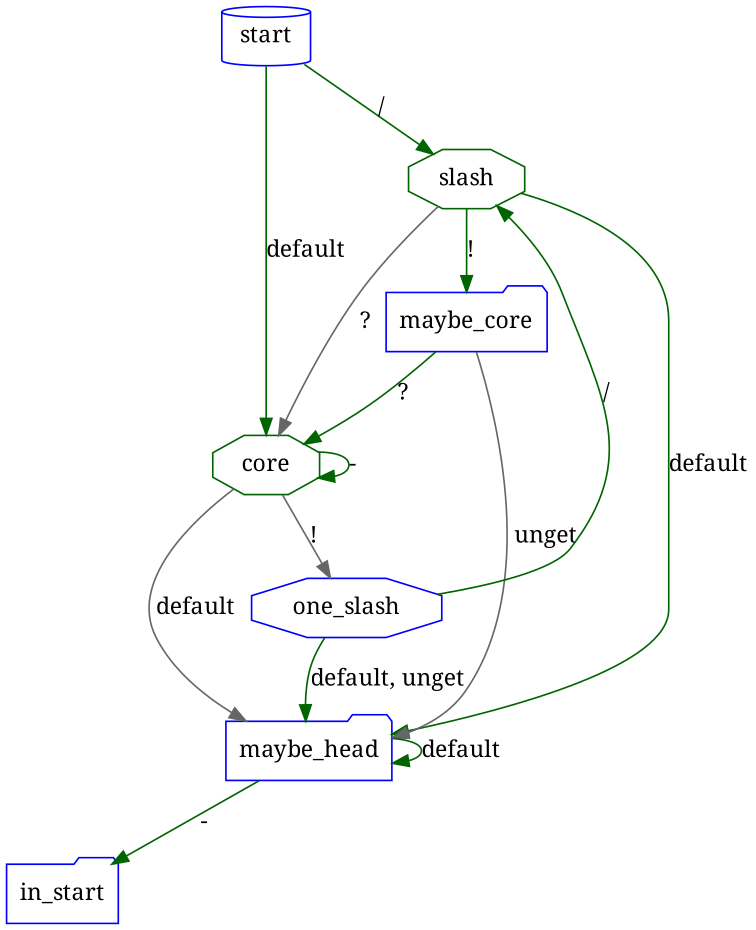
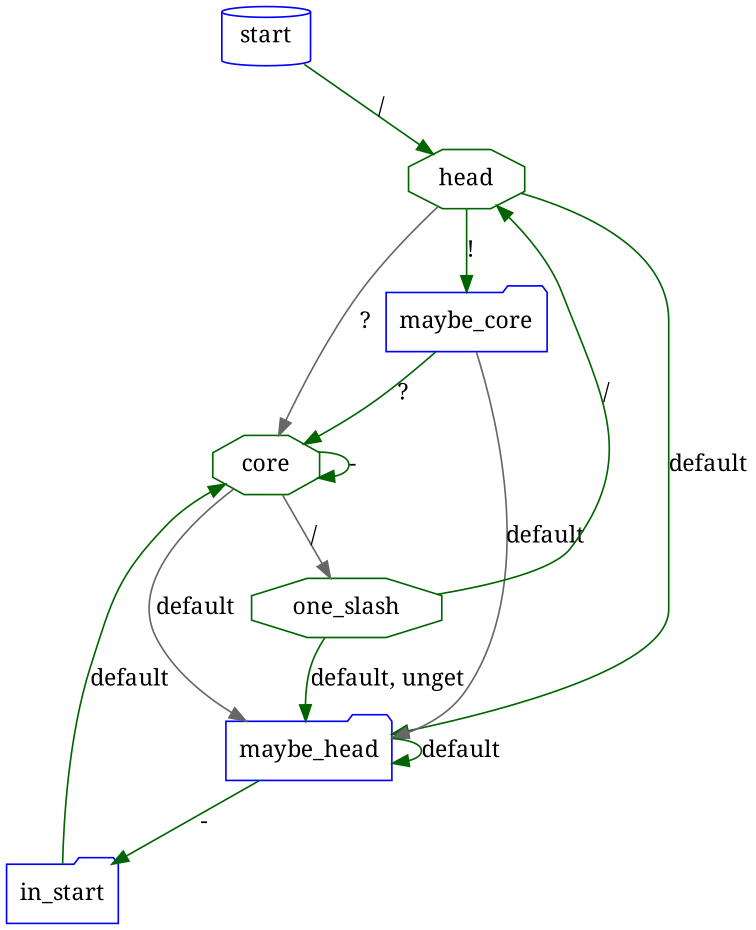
  digraph {
    fontname="Noto Serif"
    splines=true
    node [color=blue fontname="Noto Serif" shape=octagon]
    edge [color=darkgreen fontname="Noto Serif"]
    start [shape=cylinder]
-   head [color=darkgreen label=slash]
+   head [color=darkgreen]
    n3 [label=maybe_core shape=folder]
    core [color=darkgreen]
    n5 [label=maybe_head shape=folder]
-   one_slash
+   one_slash [color=darkgreen]
    n7 [label=in_start shape=folder]
    start -> head [label="/"]
    head -> n3 [label="!"]
    head -> core [color=gray40 label="?"]
    head -> n5 [label=default]
    n3 -> core [label="?"]
-   n3 -> n5 [color=gray40 label=unget]
+   n3 -> n5 [color=gray40 label=default]
    core -> core [label="-"]
    core -> n5 [color=gray40 label=default]
-   core -> one_slash [color=gray40 label="!"]
+   core -> one_slash [color=gray40 label="/"]
    n5 -> n5 [label=default]
    n5 -> n7 [label="-"]
    one_slash -> head [label="/"]
    one_slash -> n5 [label="default, unget"]
-   start -> core [label=default]
+   n7 -> core [label=default]
  }
